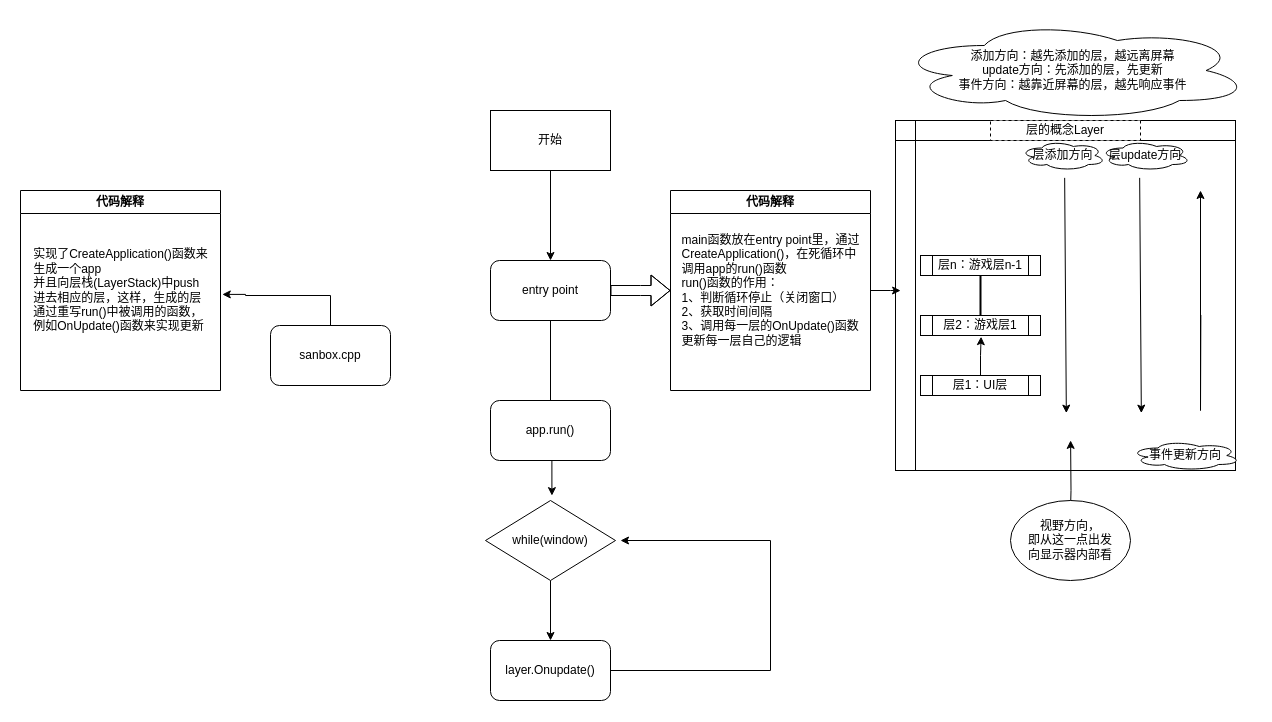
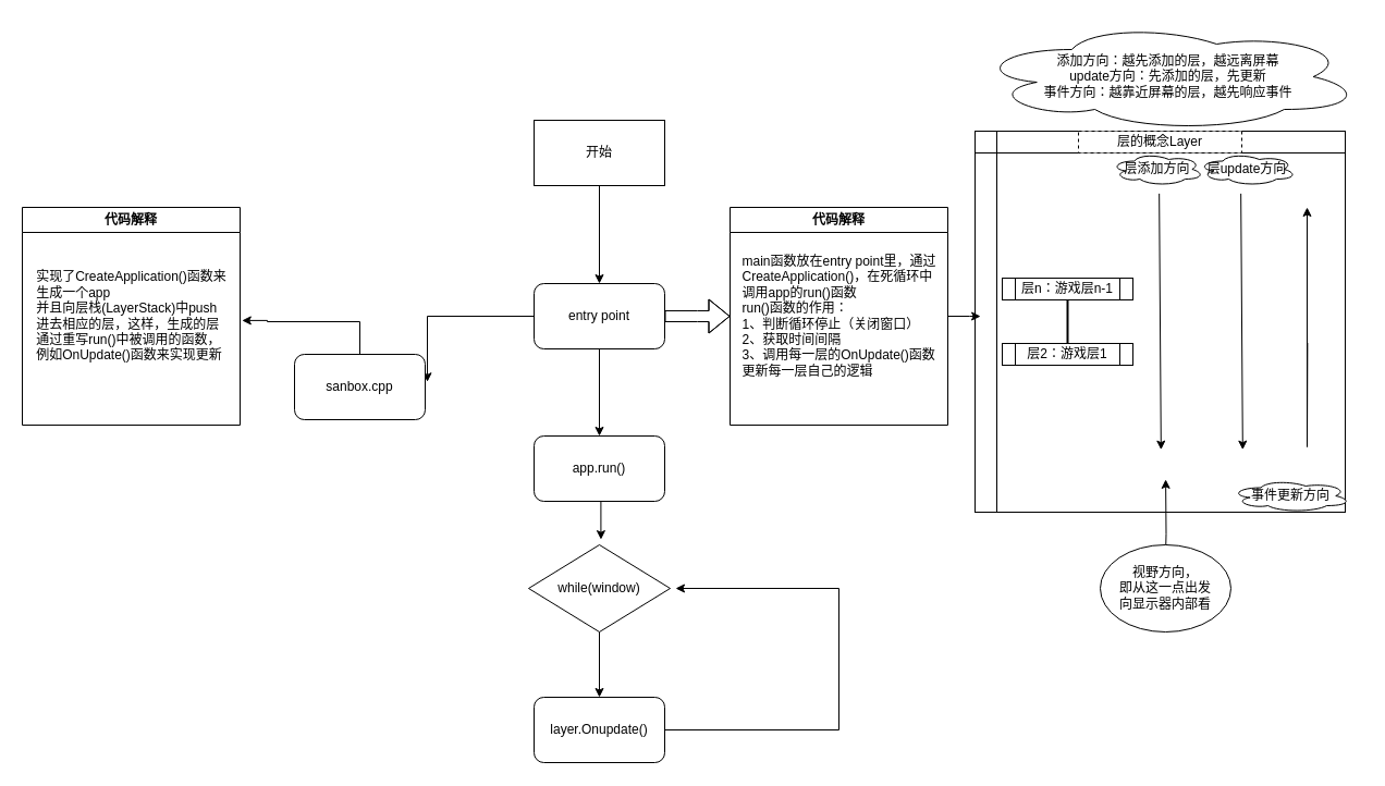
  <mxCell id="0" />
  <mxCell id="1" parent="0" />
  <mxCell id="2" style="edgeStyle=orthogonalEdgeStyle;rounded=0;orthogonalLoop=1;jettySize=auto;html=1;entryX=0.5;entryY=0;entryDx=0;entryDy=0;" edge="1" parent="1" source="3" target="7"><mxGeometry relative="1" as="geometry" /></mxCell>
  <mxCell id="3" value="开始" style="rounded=0;whiteSpace=wrap;html=1;" vertex="1" parent="1"><mxGeometry x="490" y="110" width="120" height="60" as="geometry" /></mxCell>
  <mxCell id="4" style="edgeStyle=orthogonalEdgeStyle;rounded=0;orthogonalLoop=1;jettySize=auto;html=1;exitX=1;exitY=0.5;exitDx=0;exitDy=0;shape=flexArrow;" edge="1" parent="1" source="7"><mxGeometry relative="1" as="geometry"><mxPoint x="670" y="290" as="targetPoint" /></mxGeometry></mxCell>
- <mxCell id="6" style="edgeStyle=orthogonalEdgeStyle;rounded=0;orthogonalLoop=1;jettySize=auto;html=1;entryX=0.5;entryY=0;entryDx=0;entryDy=0;endArrow=none;" edge="1" parent="1" source="7" target="32"><mxGeometry relative="1" as="geometry" /></mxCell>
+ <mxCell id="5" style="edgeStyle=orthogonalEdgeStyle;rounded=0;orthogonalLoop=1;jettySize=auto;html=1;entryX=1.017;entryY=0.421;entryDx=0;entryDy=0;entryPerimeter=0;" edge="1" parent="1" source="7" target="27"><mxGeometry relative="1" as="geometry" /></mxCell>
+ <mxCell id="6" style="edgeStyle=orthogonalEdgeStyle;rounded=0;orthogonalLoop=1;jettySize=auto;html=1;entryX=0.5;entryY=0;entryDx=0;entryDy=0;" edge="1" parent="1" source="7" target="32"><mxGeometry relative="1" as="geometry" /></mxCell>
  <mxCell id="7" value="entry point" style="rounded=1;whiteSpace=wrap;html=1;" vertex="1" parent="1"><mxGeometry x="490" y="260" width="120" height="60" as="geometry" /></mxCell>
  <mxCell id="8" value="代码解释" style="swimlane;whiteSpace=wrap;html=1;" vertex="1" parent="1"><mxGeometry x="670" y="190" width="200" height="200" as="geometry" /></mxCell>
  <mxCell id="9" value="&lt;div style=&quot;text-align: left;&quot;&gt;&lt;span style=&quot;background-color: initial;&quot;&gt;main函数放在entry point里，通过&lt;/span&gt;&lt;/div&gt;&lt;div style=&quot;text-align: left;&quot;&gt;CreateApplication()&lt;span style=&quot;background-color: initial;&quot;&gt;，在死循环中&lt;/span&gt;&lt;/div&gt;&lt;div style=&quot;text-align: left;&quot;&gt;&lt;span style=&quot;background-color: initial;&quot;&gt;调用&lt;/span&gt;&lt;span style=&quot;background-color: initial;&quot;&gt;app的run()函数&lt;/span&gt;&lt;/div&gt;&lt;div style=&quot;text-align: left;&quot;&gt;&lt;span style=&quot;background-color: initial;&quot;&gt;run()函数的作用：&lt;/span&gt;&lt;/div&gt;&lt;div style=&quot;text-align: left;&quot;&gt;&lt;span style=&quot;background-color: initial;&quot;&gt;1、判断循环停止（关闭窗口）&lt;/span&gt;&lt;/div&gt;&lt;div style=&quot;text-align: left;&quot;&gt;&lt;span style=&quot;background-color: initial;&quot;&gt;2、获取时间间隔&lt;/span&gt;&lt;/div&gt;&lt;div style=&quot;text-align: left;&quot;&gt;&lt;span style=&quot;background-color: initial;&quot;&gt;3、调用每一层的OnUpdate()函数&lt;/span&gt;&lt;/div&gt;&lt;div style=&quot;text-align: left;&quot;&gt;&lt;span style=&quot;background-color: initial;&quot;&gt;更新每一层自己的逻辑&lt;/span&gt;&lt;/div&gt;" style="text;html=1;align=center;verticalAlign=middle;resizable=0;points=[];autosize=1;strokeColor=none;fillColor=none;" vertex="1" parent="8"><mxGeometry y="35" width="200" height="130" as="geometry" /></mxCell>
  <mxCell id="10" value="" style="shape=internalStorage;whiteSpace=wrap;html=1;backgroundOutline=1;" vertex="1" parent="1"><mxGeometry x="895" y="120" width="340" height="350" as="geometry" /></mxCell>
  <mxCell id="11" value="层的概念Layer" style="rounded=0;whiteSpace=wrap;html=1;dashed=1;" vertex="1" parent="1"><mxGeometry x="990" y="120" width="150" height="20" as="geometry" /></mxCell>
  <mxCell id="12" style="edgeStyle=orthogonalEdgeStyle;rounded=0;orthogonalLoop=1;jettySize=auto;html=1;entryX=0.515;entryY=0.914;entryDx=0;entryDy=0;entryPerimeter=0;" edge="1" parent="1" target="10"><mxGeometry relative="1" as="geometry"><mxPoint x="1070" y="510" as="sourcePoint" /></mxGeometry></mxCell>
  <mxCell id="13" value="视野方向，&lt;br&gt;即从这一点出发&lt;br&gt;向显示器内部看" style="ellipse;whiteSpace=wrap;html=1;" vertex="1" parent="1"><mxGeometry x="1010" y="500" width="120" height="80" as="geometry" /></mxCell>
- <mxCell id="14" style="edgeStyle=orthogonalEdgeStyle;rounded=0;orthogonalLoop=1;jettySize=auto;html=1;entryX=0.505;entryY=1.06;entryDx=0;entryDy=0;entryPerimeter=0;" edge="1" parent="1" source="15" target="16"><mxGeometry relative="1" as="geometry" /></mxCell>
- <mxCell id="15" value="层1：UI层" style="shape=process;whiteSpace=wrap;html=1;backgroundOutline=1;" vertex="1" parent="1"><mxGeometry x="920" y="375" width="120" height="20" as="geometry" /></mxCell>
  <mxCell id="16" value="层2：游戏层1" style="shape=process;whiteSpace=wrap;html=1;backgroundOutline=1;" vertex="1" parent="1"><mxGeometry x="920" y="315" width="120" height="20" as="geometry" /></mxCell>
  <mxCell id="17" value="层n：游戏层n-1" style="shape=process;whiteSpace=wrap;html=1;backgroundOutline=1;" vertex="1" parent="1"><mxGeometry x="920" y="255" width="120" height="20" as="geometry" /></mxCell>
  <mxCell id="18" value="" style="endArrow=none;dashed=0;html=1;dashPattern=1 3;strokeWidth=2;rounded=0;entryX=0.5;entryY=1;entryDx=0;entryDy=0;exitX=0.5;exitY=0;exitDx=0;exitDy=0;" edge="1" parent="1" source="16" target="17"><mxGeometry width="50" height="50" relative="1" as="geometry"><mxPoint x="1070" y="320" as="sourcePoint" /><mxPoint x="1120" y="270" as="targetPoint" /></mxGeometry></mxCell>
  <mxCell id="19" value="层添加方向" style="ellipse;shape=cloud;whiteSpace=wrap;html=1;" vertex="1" parent="1"><mxGeometry x="1020" y="140" width="85" height="30" as="geometry" /></mxCell>
  <mxCell id="20" value="" style="endArrow=classic;html=1;rounded=0;entryX=0.549;entryY=0.829;entryDx=0;entryDy=0;entryPerimeter=0;" edge="1" parent="1"><mxGeometry width="50" height="50" relative="1" as="geometry"><mxPoint x="1064.17" y="177.37" as="sourcePoint" /><mxPoint x="1065.83" y="412.62" as="targetPoint" /></mxGeometry></mxCell>
  <mxCell id="21" value="层update方向" style="ellipse;shape=cloud;whiteSpace=wrap;html=1;" vertex="1" parent="1"><mxGeometry x="1100" y="140" width="90" height="30" as="geometry" /></mxCell>
  <mxCell id="22" value="" style="endArrow=classic;html=1;rounded=0;entryX=0.549;entryY=0.829;entryDx=0;entryDy=0;entryPerimeter=0;" edge="1" parent="1"><mxGeometry width="50" height="50" relative="1" as="geometry"><mxPoint x="1139.17" y="177.37" as="sourcePoint" /><mxPoint x="1140.83" y="412.62" as="targetPoint" /></mxGeometry></mxCell>
  <mxCell id="23" value="事件更新方向" style="ellipse;shape=cloud;whiteSpace=wrap;html=1;" vertex="1" parent="1"><mxGeometry x="1130" y="440" width="110" height="30" as="geometry" /></mxCell>
  <mxCell id="24" value="" style="endArrow=classic;html=1;rounded=0;entryX=0.923;entryY=-0.006;entryDx=0;entryDy=0;entryPerimeter=0;" edge="1" parent="1"><mxGeometry width="50" height="50" relative="1" as="geometry"><mxPoint x="1200.35" y="314.47" as="sourcePoint" /><mxPoint x="1200" y="190" as="targetPoint" /><Array as="points"><mxPoint x="1200" y="410" /></Array></mxGeometry></mxCell>
  <mxCell id="25" value="添加方向：越先添加的层，越远离屏幕&lt;br&gt;update方向：先添加的层，先更新&lt;br&gt;事件方向：越靠近屏幕的层，越先响应事件" style="ellipse;shape=cloud;whiteSpace=wrap;html=1;" vertex="1" parent="1"><mxGeometry x="895" y="20" width="355" height="100" as="geometry" /></mxCell>
  <mxCell id="26" style="edgeStyle=orthogonalEdgeStyle;rounded=0;orthogonalLoop=1;jettySize=auto;html=1;entryX=1.009;entryY=0.539;entryDx=0;entryDy=0;entryPerimeter=0;" edge="1" parent="1" source="27" target="29"><mxGeometry relative="1" as="geometry"><Array as="points"><mxPoint x="245" y="295" /><mxPoint x="245" y="294" /></Array></mxGeometry></mxCell>
  <mxCell id="27" value="sanbox.cpp" style="rounded=1;whiteSpace=wrap;html=1;" vertex="1" parent="1"><mxGeometry x="270" y="325" width="120" height="60" as="geometry" /></mxCell>
  <mxCell id="28" value="代码解释" style="swimlane;whiteSpace=wrap;html=1;" vertex="1" parent="1"><mxGeometry x="20" y="190" width="200" height="200" as="geometry" /></mxCell>
  <mxCell id="29" value="&lt;div style=&quot;text-align: left;&quot;&gt;实现了CreateApplication()函数来&lt;/div&gt;&lt;div style=&quot;text-align: left;&quot;&gt;生成一个app&lt;/div&gt;&lt;div style=&quot;text-align: left;&quot;&gt;并且向层栈(LayerStack)中push&lt;/div&gt;&lt;div style=&quot;text-align: left;&quot;&gt;进去相应的层，这样，生成的层&lt;/div&gt;&lt;div style=&quot;text-align: left;&quot;&gt;通过重写run()中被调用的函数，&lt;/div&gt;&lt;div style=&quot;text-align: left;&quot;&gt;例如OnUpdate()函数来实现更新&lt;/div&gt;" style="text;html=1;align=center;verticalAlign=middle;resizable=0;points=[];autosize=1;strokeColor=none;fillColor=none;" vertex="1" parent="28"><mxGeometry y="50" width="200" height="100" as="geometry" /></mxCell>
  <mxCell id="30" style="edgeStyle=orthogonalEdgeStyle;rounded=0;orthogonalLoop=1;jettySize=auto;html=1;entryX=0.015;entryY=0.486;entryDx=0;entryDy=0;entryPerimeter=0;" edge="1" parent="1" source="9" target="10"><mxGeometry relative="1" as="geometry"><mxPoint x="890" y="290" as="targetPoint" /></mxGeometry></mxCell>
  <mxCell id="31" style="edgeStyle=orthogonalEdgeStyle;rounded=0;orthogonalLoop=1;jettySize=auto;html=1;exitX=0.5;exitY=1;exitDx=0;exitDy=0;entryX=0.511;entryY=-0.061;entryDx=0;entryDy=0;entryPerimeter=0;" edge="1" parent="1" source="32" target="34"><mxGeometry relative="1" as="geometry" /></mxCell>
  <mxCell id="32" value="app.run()" style="rounded=1;whiteSpace=wrap;html=1;" vertex="1" parent="1"><mxGeometry x="490" y="400" width="120" height="60" as="geometry" /></mxCell>
  <mxCell id="33" style="edgeStyle=orthogonalEdgeStyle;rounded=0;orthogonalLoop=1;jettySize=auto;html=1;exitX=0.5;exitY=1;exitDx=0;exitDy=0;entryX=0.5;entryY=0;entryDx=0;entryDy=0;" edge="1" parent="1" source="34" target="36"><mxGeometry relative="1" as="geometry" /></mxCell>
  <mxCell id="34" value="while(window)" style="rhombus;whiteSpace=wrap;html=1;" vertex="1" parent="1"><mxGeometry x="485" y="500" width="130" height="80" as="geometry" /></mxCell>
  <mxCell id="35" style="edgeStyle=orthogonalEdgeStyle;rounded=0;orthogonalLoop=1;jettySize=auto;html=1;" edge="1" parent="1" source="36"><mxGeometry relative="1" as="geometry"><mxPoint x="620" y="540" as="targetPoint" /><Array as="points"><mxPoint x="770" y="670" /><mxPoint x="770" y="540" /></Array></mxGeometry></mxCell>
  <mxCell id="36" value="layer.Onupdate()" style="rounded=1;whiteSpace=wrap;html=1;" vertex="1" parent="1"><mxGeometry x="490" y="640" width="120" height="60" as="geometry" /></mxCell>
